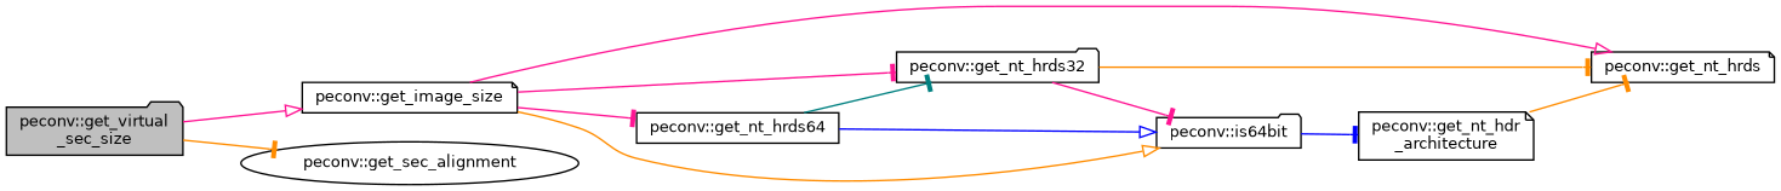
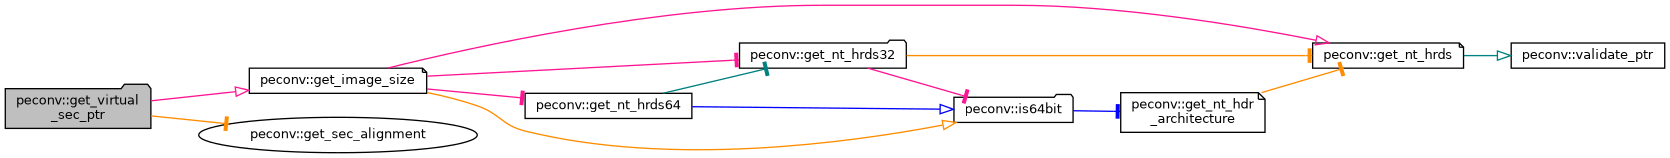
  digraph {
    rankdir=LR
    node [color=black fillcolor=white fontname=Helvetica fontsize=10 shape=folder style=filled]
    edge [arrowhead=tee color=deeppink fontname=Helvetica fontsize=10 labelfontname=Helvetica labelfontsize=10 style=solid]
-   n1 [fillcolor=grey75 fontcolor=black height=0.2 label="peconv::get_virtual\l_sec_size" width=0.4]
+   n1 [fillcolor=grey75 fontcolor=black height=0.2 label="peconv::get_virtual\l_sec_ptr" width=0.4]
    n2 [height=0.2 label="peconv::get_image_size" shape=note width=0.4]
    n3 [height=0.2 label="peconv::get_sec_alignment" shape=ellipse width=0.4]
    n4 [height=0.2 label="peconv::get_nt_hrds" shape=note width=0.4]
    n5 [height=0.2 label="peconv::get_nt_hrds32" width=0.4]
    n6 [height=0.2 label="peconv::is64bit" width=0.4]
    n7 [height=0.2 label="peconv::get_nt_hrds64" shape=box width=0.4]
+   n8 [height=0.2 label="peconv::validate_ptr" shape=box width=0.4]
    n9 [height=0.2 label="peconv::get_nt_hdr\l_architecture" shape=note width=0.4]
    n1 -> n2 [arrowhead=onormal]
    n1 -> n3 [color=darkorange]
    n2 -> n4 [arrowhead=onormal]
    n2 -> n5
    n2 -> n6 [arrowhead=onormal color=darkorange]
    n2 -> n7
+   n4 -> n8 [arrowhead=onormal color=teal]
    n5 -> n4 [color=darkorange]
    n5 -> n6
    n6 -> n9 [color=blue]
    n7 -> n5 [color=teal]
    n7 -> n6 [arrowhead=onormal color=blue]
    n9 -> n4 [color=darkorange]
  }
